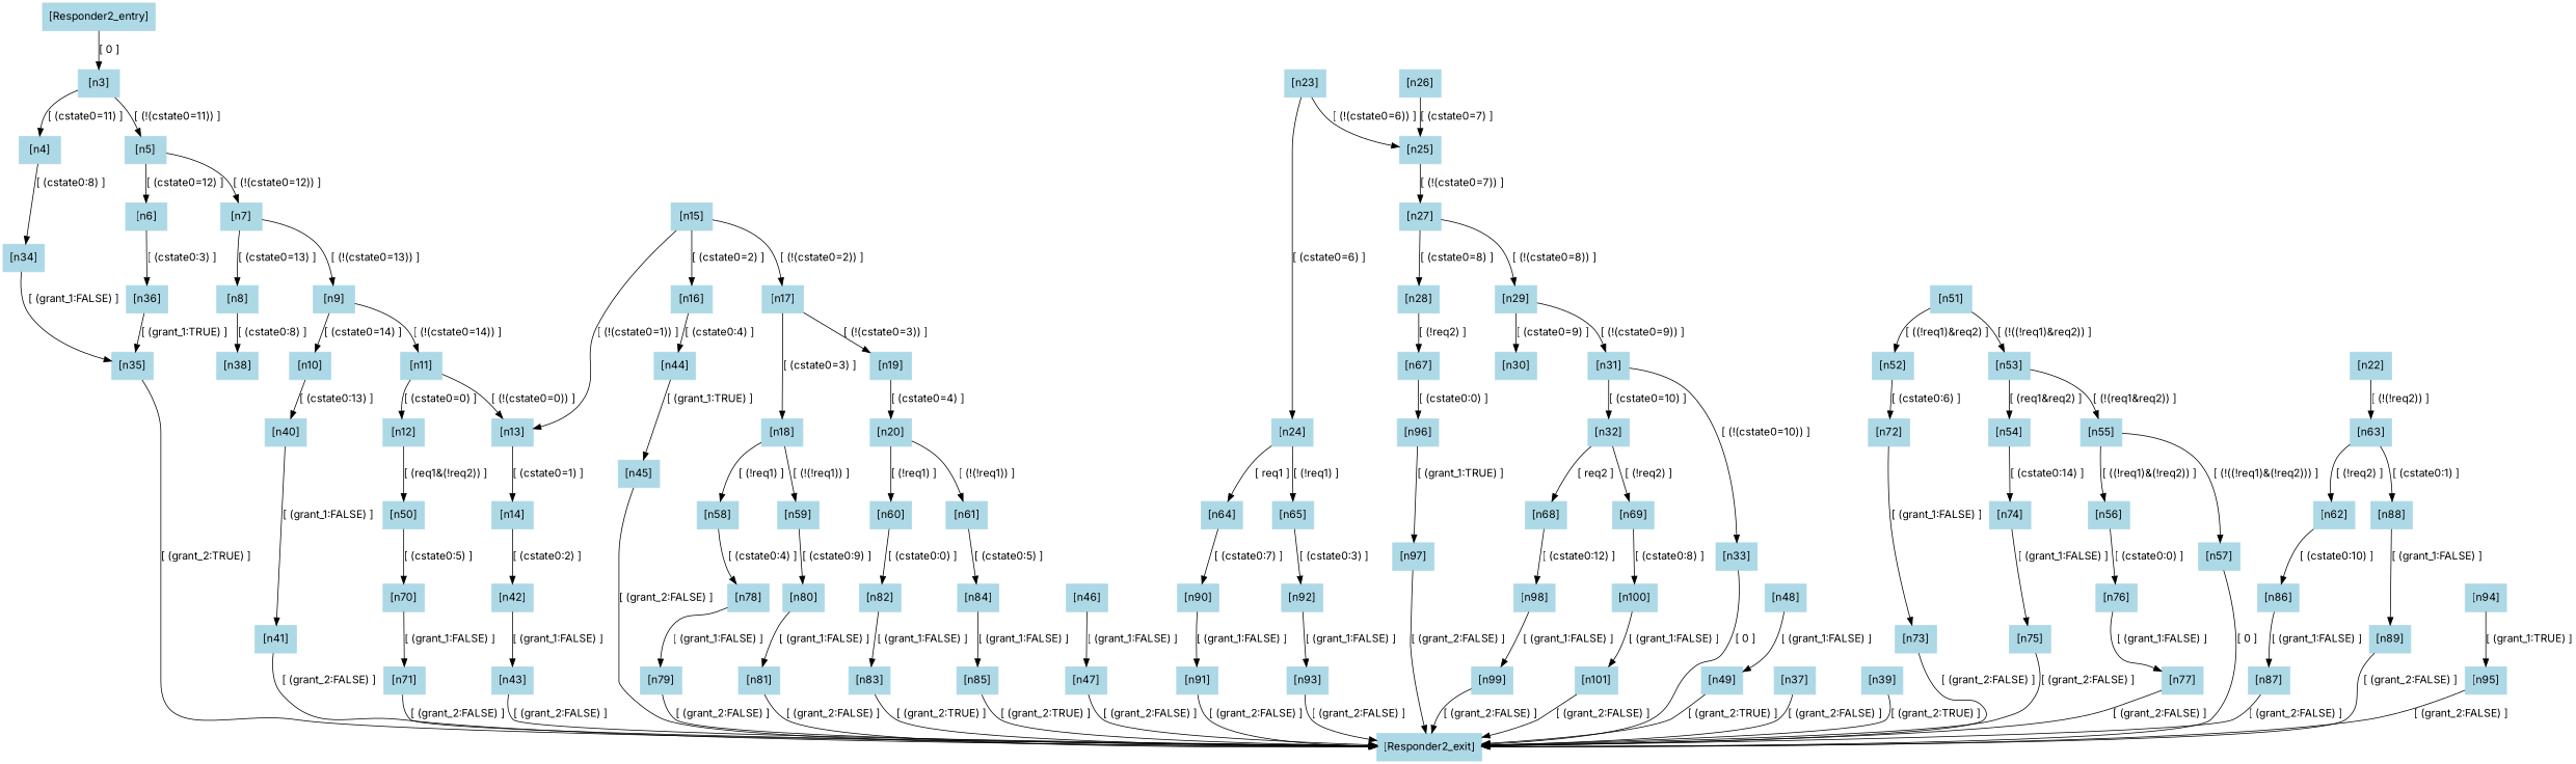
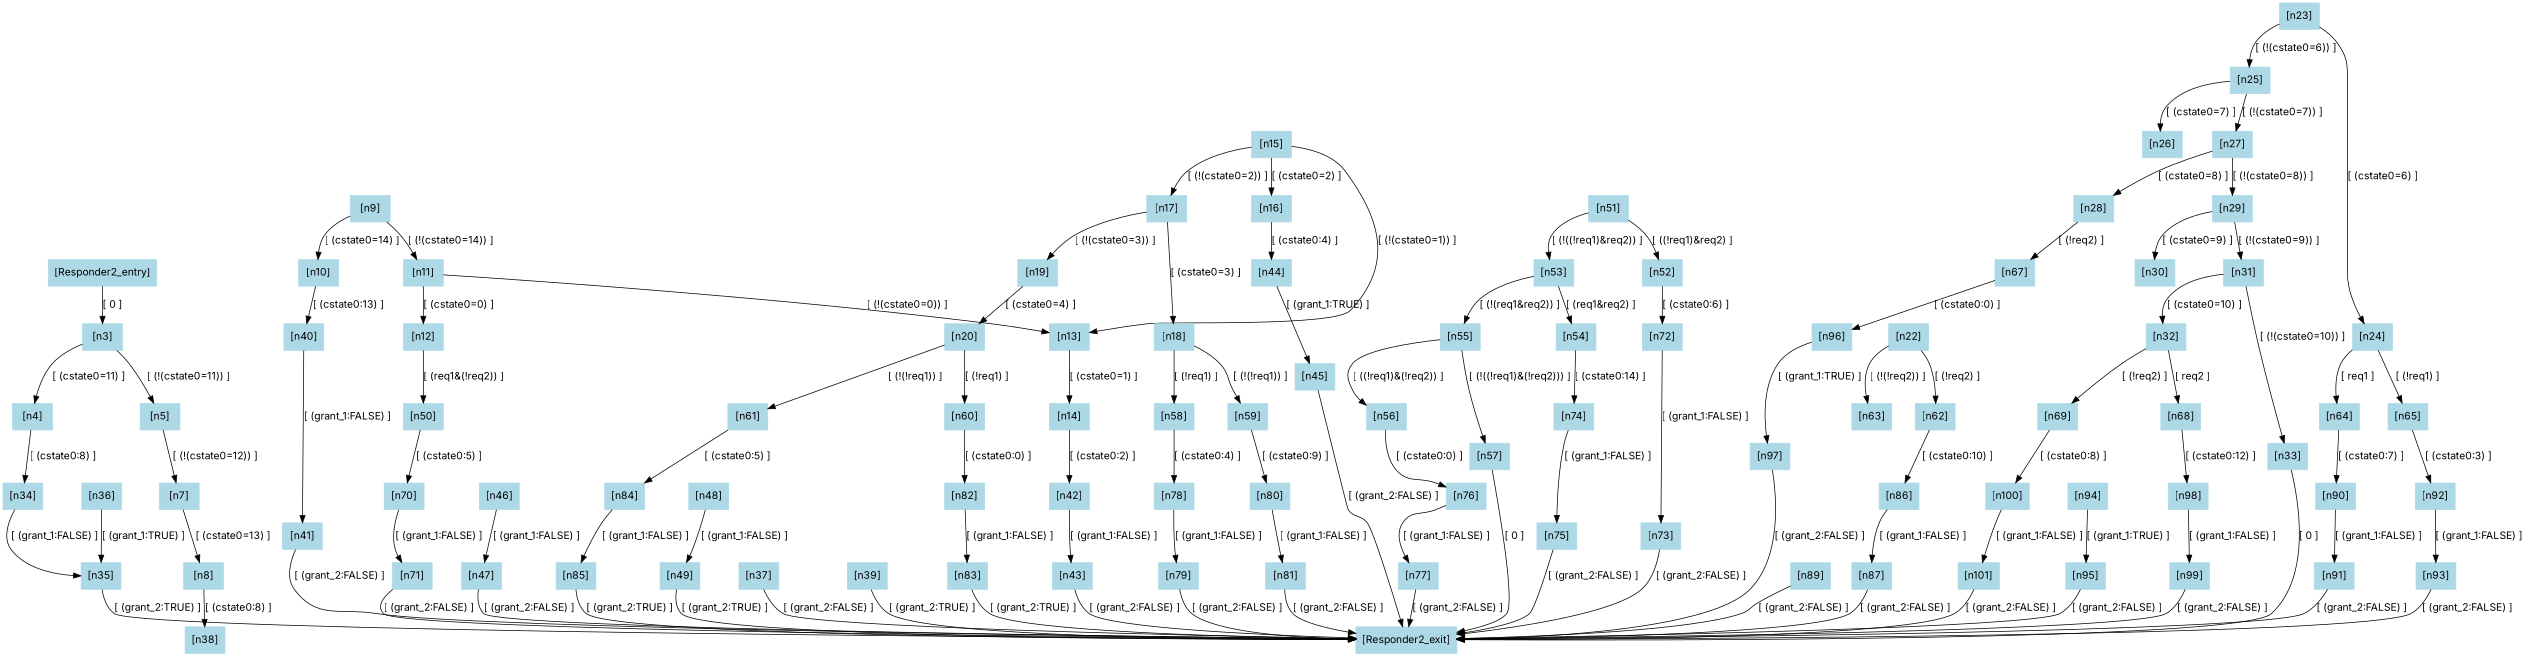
  digraph {
    fontname=Inter
    node [color=lightblue fontname=Inter shape=box style=filled]
    edge [color=black fontname=Inter]
    n1 [label="[Responder2_entry]"]
    n2 [label="[n3]"]
    n3 [label="[n4]"]
    n4 [label="[n5]"]
    n5 [label="[n34]"]
-   n6 [label="[n6]"]
    n7 [label="[n7]"]
    n8 [label="[n35]"]
    n9 [label="[n36]"]
    n10 [label="[n8]"]
    n11 [label="[n9]"]
    n12 [label="[n38]"]
    n13 [label="[n10]"]
    n14 [label="[n11]"]
    n15 [label="[n40]"]
    n16 [label="[n12]"]
    n17 [label="[n13]"]
    n18 [label="[n41]"]
    n19 [label="[n50]"]
    n20 [label="[n14]"]
    n21 [label="[n70]"]
    n22 [label="[n51]"]
    n23 [label="[n52]"]
    n24 [label="[n53]"]
    n25 [label="[n42]"]
    n26 [label="[n15]"]
    n27 [label="[n16]"]
    n28 [label="[n17]"]
    n29 [label="[n43]"]
    n30 [label="[n44]"]
    n31 [label="[n18]"]
    n32 [label="[n19]"]
    n33 [label="[n45]"]
    n34 [label="[n58]"]
    n35 [label="[n59]"]
    n36 [label="[n20]"]
    n37 [label="[n78]"]
    n38 [label="[n80]"]
    n39 [label="[n60]"]
    n40 [label="[n61]"]
    n41 [label="[n82]"]
    n42 [label="[n84]"]
    n43 [label="[n22]"]
    n44 [label="[n62]"]
    n45 [label="[n63]"]
    n46 [label="[n23]"]
    n47 [label="[n24]"]
    n48 [label="[n25]"]
    n49 [label="[n86]"]
-   n50 [label="[n88]"]
    n51 [label="[n64]"]
    n52 [label="[n65]"]
    n53 [label="[n26]"]
    n54 [label="[n27]"]
    n55 [label="[n90]"]
    n56 [label="[n92]"]
    n57 [label="[n28]"]
    n58 [label="[n29]"]
    n59 [label="[n46]"]
    n60 [label="[n47]"]
    n61 [label="[n67]"]
    n62 [label="[n30]"]
    n63 [label="[n31]"]
    n64 [label="[n96]"]
    n65 [label="[n32]"]
    n66 [label="[n33]"]
    n67 [label="[n48]"]
    n68 [label="[n49]"]
    n69 [label="[n68]"]
    n70 [label="[n69]"]
    n71 [label="[Responder2_exit]"]
    n72 [label="[n98]"]
    n73 [label="[n100]"]
    n74 [label="[n37]"]
    n75 [label="[n39]"]
    n76 [label="[n71]"]
    n77 [label="[n72]"]
    n78 [label="[n54]"]
    n79 [label="[n55]"]
    n80 [label="[n73]"]
    n81 [label="[n74]"]
    n82 [label="[n56]"]
    n83 [label="[n57]"]
    n84 [label="[n75]"]
    n85 [label="[n76]"]
    n86 [label="[n77]"]
    n87 [label="[n79]"]
    n88 [label="[n81]"]
    n89 [label="[n83]"]
    n90 [label="[n85]"]
    n91 [label="[n87]"]
    n92 [label="[n89]"]
    n93 [label="[n91]"]
    n94 [label="[n93]"]
    n95 [label="[n94]"]
    n96 [label="[n95]"]
    n97 [label="[n97]"]
    n98 [label="[n99]"]
    n99 [label="[n101]"]
    n1 -> n2 [label="[ 0 ]"]
    n2 -> n3 [label="[ (cstate0=11) ]"]
    n2 -> n4 [label="[ (!(cstate0=11)) ]"]
    n3 -> n5 [label="[ (cstate0:8) ]"]
-   n4 -> n6 [label="[ (cstate0=12) ]"]
    n4 -> n7 [label="[ (!(cstate0=12)) ]"]
    n5 -> n8 [label="[ (grant_1:FALSE) ]"]
-   n6 -> n9 [label="[ (cstate0:3) ]"]
    n7 -> n10 [label="[ (cstate0=13) ]"]
-   n7 -> n11 [label="[ (!(cstate0=13)) ]"]
    n8 -> n71 [label="[ (grant_2:TRUE) ]"]
    n9 -> n8 [label="[ (grant_1:TRUE) ]"]
    n10 -> n12 [label="[ (cstate0:8) ]"]
    n11 -> n13 [label="[ (cstate0=14) ]"]
    n11 -> n14 [label="[ (!(cstate0=14)) ]"]
    n13 -> n15 [label="[ (cstate0:13) ]"]
    n14 -> n16 [label="[ (cstate0=0) ]"]
    n14 -> n17 [label="[ (!(cstate0=0)) ]"]
    n15 -> n18 [label="[ (grant_1:FALSE) ]"]
    n16 -> n19 [label="[ (req1&(!req2)) ]"]
    n17 -> n20 [label="[ (cstate0=1) ]"]
    n18 -> n71 [label="[ (grant_2:FALSE) ]"]
    n19 -> n21 [label="[ (cstate0:5) ]"]
    n20 -> n25 [label="[ (cstate0:2) ]"]
    n21 -> n76 [label="[ (grant_1:FALSE) ]"]
    n22 -> n23 [label="[ ((!req1)&req2) ]"]
    n22 -> n24 [label="[ (!((!req1)&req2)) ]"]
    n23 -> n77 [label="[ (cstate0:6) ]"]
    n24 -> n78 [label="[ (req1&req2) ]"]
    n24 -> n79 [label="[ (!(req1&req2)) ]"]
    n25 -> n29 [label="[ (grant_1:FALSE) ]"]
    n26 -> n17 [label="[ (!(cstate0=1)) ]"]
    n26 -> n27 [label="[ (cstate0=2) ]"]
    n26 -> n28 [label="[ (!(cstate0=2)) ]"]
    n27 -> n30 [label="[ (cstate0:4) ]"]
    n28 -> n31 [label="[ (cstate0=3) ]"]
    n28 -> n32 [label="[ (!(cstate0=3)) ]"]
    n29 -> n71 [label="[ (grant_2:FALSE) ]"]
    n30 -> n33 [label="[ (grant_1:TRUE) ]"]
    n31 -> n34 [label="[ (!req1) ]"]
    n31 -> n35 [label="[ (!(!req1)) ]"]
    n32 -> n36 [label="[ (cstate0=4) ]"]
    n33 -> n71 [label="[ (grant_2:FALSE) ]"]
    n34 -> n37 [label="[ (cstate0:4) ]"]
    n35 -> n38 [label="[ (cstate0:9) ]"]
    n36 -> n39 [label="[ (!req1) ]"]
    n36 -> n40 [label="[ (!(!req1)) ]"]
    n37 -> n87 [label="[ (grant_1:FALSE) ]"]
    n38 -> n88 [label="[ (grant_1:FALSE) ]"]
    n39 -> n41 [label="[ (cstate0:0) ]"]
    n40 -> n42 [label="[ (cstate0:5) ]"]
    n41 -> n89 [label="[ (grant_1:FALSE) ]"]
    n42 -> n90 [label="[ (grant_1:FALSE) ]"]
-   n45 -> n44 [label="[ (!req2) ]"]
+   n43 -> n44 [label="[ (!req2) ]"]
    n43 -> n45 [label="[ (!(!req2)) ]"]
    n44 -> n49 [label="[ (cstate0:10) ]"]
-   n45 -> n50 [label="[ (cstate0:1) ]"]
    n46 -> n47 [label="[ (cstate0=6) ]"]
    n46 -> n48 [label="[ (!(cstate0=6)) ]"]
    n47 -> n51 [label="[ req1 ]"]
    n47 -> n52 [label="[ (!req1) ]"]
-   n53 -> n48 [label="[ (cstate0=7) ]"]
+   n48 -> n53 [label="[ (cstate0=7) ]"]
    n48 -> n54 [label="[ (!(cstate0=7)) ]"]
    n49 -> n91 [label="[ (grant_1:FALSE) ]"]
-   n50 -> n92 [label="[ (grant_1:FALSE) ]"]
    n51 -> n55 [label="[ (cstate0:7) ]"]
    n52 -> n56 [label="[ (cstate0:3) ]"]
    n54 -> n57 [label="[ (cstate0=8) ]"]
    n54 -> n58 [label="[ (!(cstate0=8)) ]"]
    n55 -> n93 [label="[ (grant_1:FALSE) ]"]
    n56 -> n94 [label="[ (grant_1:FALSE) ]"]
    n57 -> n61 [label="[ (!req2) ]"]
    n58 -> n62 [label="[ (cstate0=9) ]"]
    n58 -> n63 [label="[ (!(cstate0=9)) ]"]
    n59 -> n60 [label="[ (grant_1:FALSE) ]"]
    n60 -> n71 [label="[ (grant_2:FALSE) ]"]
    n61 -> n64 [label="[ (cstate0:0) ]"]
    n63 -> n65 [label="[ (cstate0=10) ]"]
    n63 -> n66 [label="[ (!(cstate0=10)) ]"]
    n64 -> n97 [label="[ (grant_1:TRUE) ]"]
    n65 -> n69 [label="[ req2 ]"]
    n65 -> n70 [label="[ (!req2) ]"]
    n66 -> n71 [label="[ 0 ]"]
    n67 -> n68 [label="[ (grant_1:FALSE) ]"]
    n68 -> n71 [label="[ (grant_2:TRUE) ]"]
    n69 -> n72 [label="[ (cstate0:12) ]"]
    n70 -> n73 [label="[ (cstate0:8) ]"]
    n72 -> n98 [label="[ (grant_1:FALSE) ]"]
    n73 -> n99 [label="[ (grant_1:FALSE) ]"]
    n74 -> n71 [label="[ (grant_2:FALSE) ]"]
    n75 -> n71 [label="[ (grant_2:TRUE) ]"]
    n76 -> n71 [label="[ (grant_2:FALSE) ]"]
    n77 -> n80 [label="[ (grant_1:FALSE) ]"]
    n78 -> n81 [label="[ (cstate0:14) ]"]
    n79 -> n82 [label="[ ((!req1)&(!req2)) ]"]
    n79 -> n83 [label="[ (!((!req1)&(!req2))) ]"]
    n80 -> n71 [label="[ (grant_2:FALSE) ]"]
    n81 -> n84 [label="[ (grant_1:FALSE) ]"]
    n82 -> n85 [label="[ (cstate0:0) ]"]
    n83 -> n71 [label="[ 0 ]"]
    n84 -> n71 [label="[ (grant_2:FALSE) ]"]
    n85 -> n86 [label="[ (grant_1:FALSE) ]"]
    n86 -> n71 [label="[ (grant_2:FALSE) ]"]
    n87 -> n71 [label="[ (grant_2:FALSE) ]"]
    n88 -> n71 [label="[ (grant_2:FALSE) ]"]
    n89 -> n71 [label="[ (grant_2:TRUE) ]"]
    n90 -> n71 [label="[ (grant_2:TRUE) ]"]
    n91 -> n71 [label="[ (grant_2:FALSE) ]"]
    n92 -> n71 [label="[ (grant_2:FALSE) ]"]
    n93 -> n71 [label="[ (grant_2:FALSE) ]"]
    n94 -> n71 [label="[ (grant_2:FALSE) ]"]
    n95 -> n96 [label="[ (grant_1:TRUE) ]"]
    n96 -> n71 [label="[ (grant_2:FALSE) ]"]
    n97 -> n71 [label="[ (grant_2:FALSE) ]"]
    n98 -> n71 [label="[ (grant_2:FALSE) ]"]
    n99 -> n71 [label="[ (grant_2:FALSE) ]"]
  }
